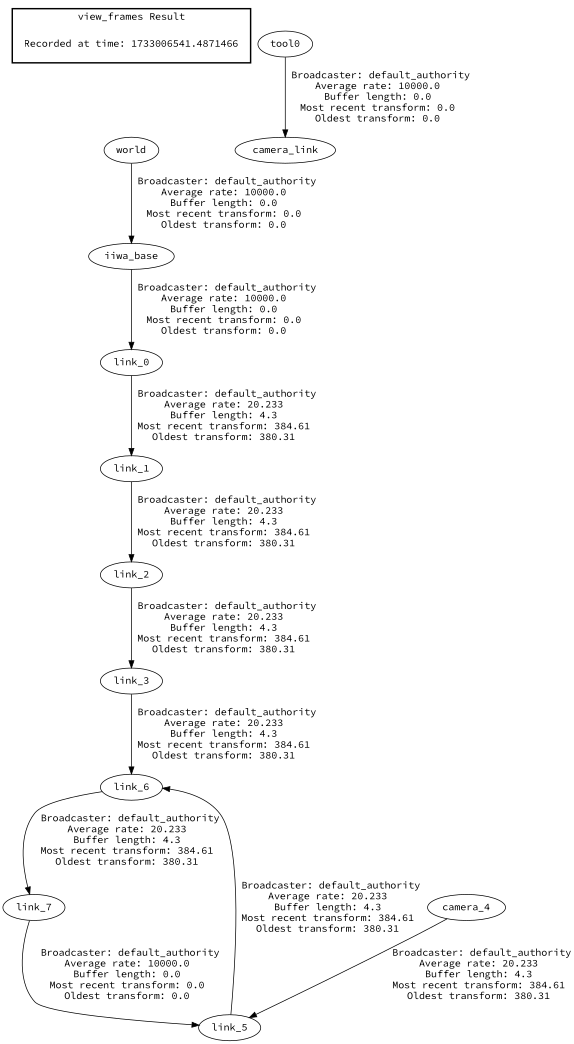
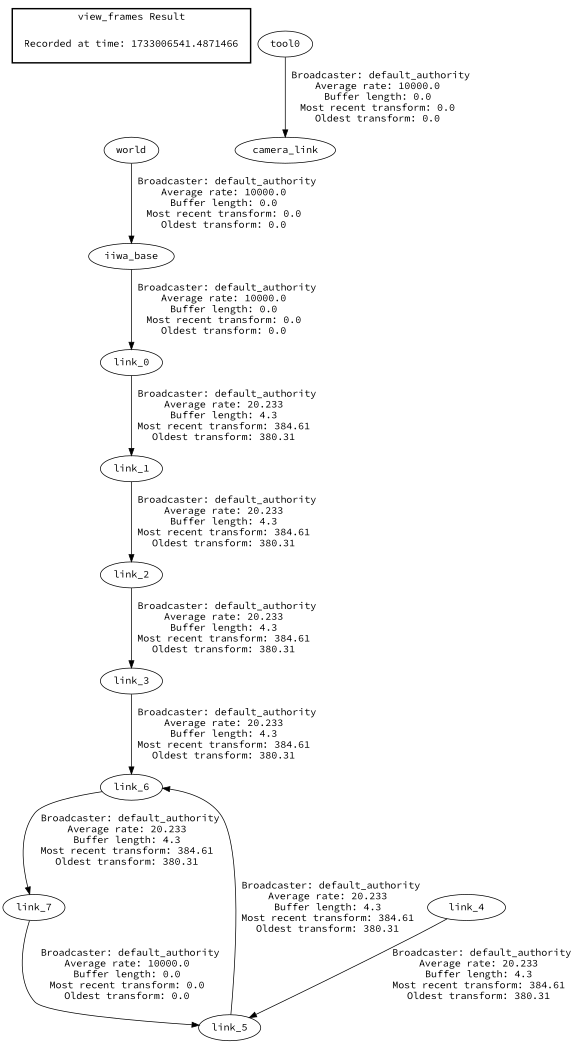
  digraph {
    fontname="Source Code Pro"
    node [fontname="Source Code Pro"]
    edge [fontname="Source Code Pro"]
    "Recorded at time: 1733006541.4871466" [shape=plaintext]
    world
    link_0
    link_1
    link_2
    link_3
    iiwa_base
    link_6
-   link_4 [label=camera_4]
+   link_4
    link_5
    link_7
    tool0
    camera_link
    subgraph cluster_1 {
      color=black
      label="view_frames Result"
      style=bold
      "Recorded at time: 1733006541.4871466"
    }
    "Recorded at time: 1733006541.4871466" -> world [style=invis]
    world -> iiwa_base [label=" Broadcaster: default_authority\nAverage rate: 10000.0\nBuffer length: 0.0\nMost recent transform: 0.0\nOldest transform: 0.0\n"]
    link_0 -> link_1 [label=" Broadcaster: default_authority\nAverage rate: 20.233\nBuffer length: 4.3\nMost recent transform: 384.61\nOldest transform: 380.31\n"]
    link_1 -> link_2 [label=" Broadcaster: default_authority\nAverage rate: 20.233\nBuffer length: 4.3\nMost recent transform: 384.61\nOldest transform: 380.31\n"]
    link_2 -> link_3 [label=" Broadcaster: default_authority\nAverage rate: 20.233\nBuffer length: 4.3\nMost recent transform: 384.61\nOldest transform: 380.31\n"]
    link_3 -> link_6 [label=" Broadcaster: default_authority\nAverage rate: 20.233\nBuffer length: 4.3\nMost recent transform: 384.61\nOldest transform: 380.31\n"]
    iiwa_base -> link_0 [label=" Broadcaster: default_authority\nAverage rate: 10000.0\nBuffer length: 0.0\nMost recent transform: 0.0\nOldest transform: 0.0\n"]
    link_6 -> link_7 [label=" Broadcaster: default_authority\nAverage rate: 20.233\nBuffer length: 4.3\nMost recent transform: 384.61\nOldest transform: 380.31\n"]
    link_4 -> link_5 [label=" Broadcaster: default_authority\nAverage rate: 20.233\nBuffer length: 4.3\nMost recent transform: 384.61\nOldest transform: 380.31\n"]
    link_5 -> link_6 [label=" Broadcaster: default_authority\nAverage rate: 20.233\nBuffer length: 4.3\nMost recent transform: 384.61\nOldest transform: 380.31\n"]
    link_7 -> link_5 [label=" Broadcaster: default_authority\nAverage rate: 10000.0\nBuffer length: 0.0\nMost recent transform: 0.0\nOldest transform: 0.0\n"]
    tool0 -> camera_link [label=" Broadcaster: default_authority\nAverage rate: 10000.0\nBuffer length: 0.0\nMost recent transform: 0.0\nOldest transform: 0.0\n"]
  }
